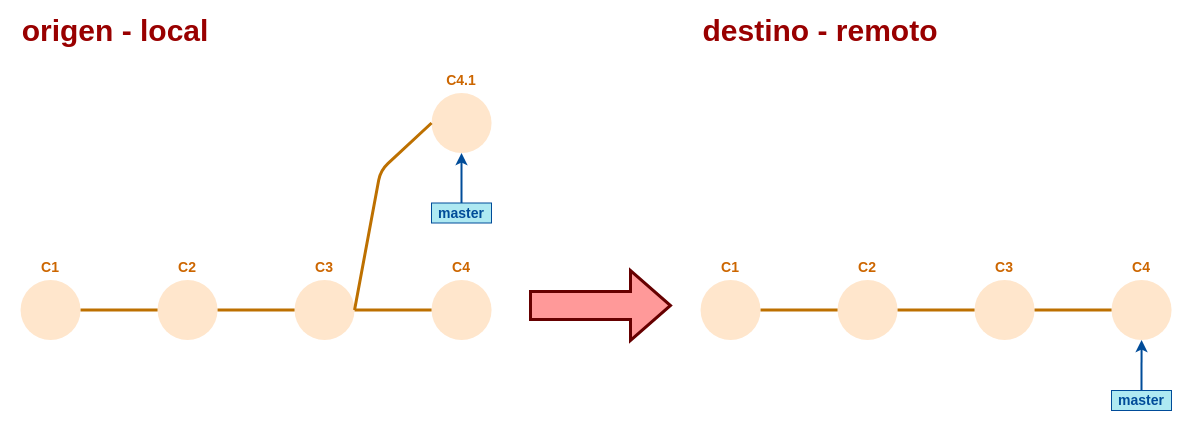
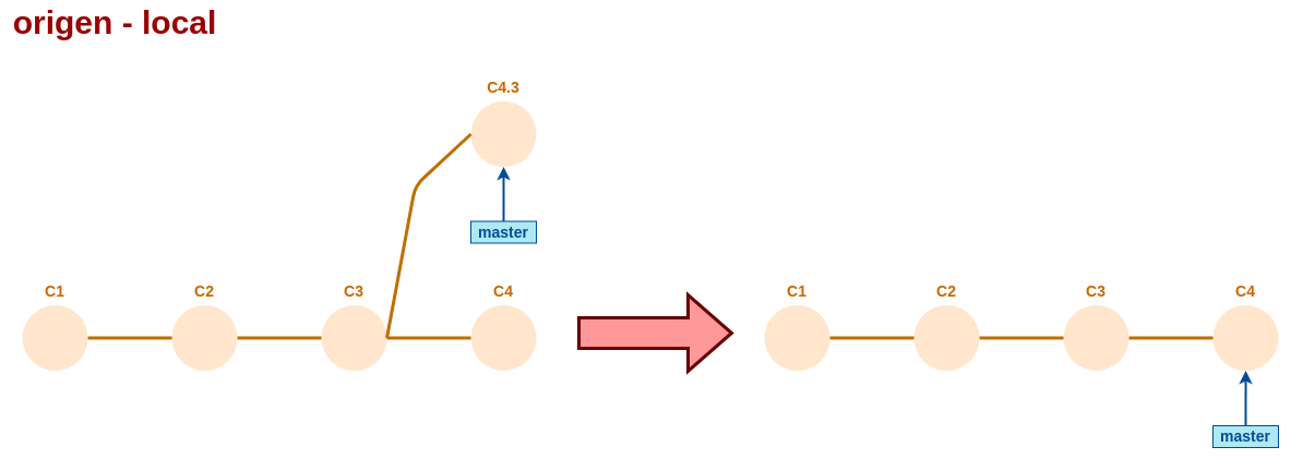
  <mxCell id="0" />
  <mxCell id="1" parent="0" />
  <mxCell id="2" value="" style="ellipse;whiteSpace=wrap;html=1;aspect=fixed;fillColor=#FFE6CC;strokeColor=none;" parent="1" vertex="1"><mxGeometry x="20.059" y="279.5" width="60" height="60" as="geometry" /></mxCell>
  <mxCell id="3" value="" style="ellipse;whiteSpace=wrap;html=1;aspect=fixed;fillColor=#FFE6CC;strokeColor=none;" parent="1" vertex="1"><mxGeometry x="157.059" y="279.5" width="60" height="60" as="geometry" /></mxCell>
  <mxCell id="4" value="" style="endArrow=none;html=1;entryX=1;entryY=0.5;entryDx=0;entryDy=0;exitX=0;exitY=0.5;exitDx=0;exitDy=0;endFill=0;fillColor=#f0a30a;strokeColor=#BD7000;strokeWidth=3;" parent="1" source="3" target="2" edge="1"><mxGeometry width="50" height="50" relative="1" as="geometry"><mxPoint x="20.059" y="429.5" as="sourcePoint" /><mxPoint x="70.059" y="379.5" as="targetPoint" /></mxGeometry></mxCell>
  <mxCell id="5" value="C1" style="text;html=1;strokeColor=none;fillColor=none;align=center;verticalAlign=middle;whiteSpace=wrap;rounded=0;fontStyle=1;fontSize=14;fontColor=#CC6600;" parent="1" vertex="1"><mxGeometry x="30.059" y="256.5" width="40" height="20" as="geometry" /></mxCell>
  <mxCell id="6" value="C2" style="text;html=1;strokeColor=none;fillColor=none;align=center;verticalAlign=middle;whiteSpace=wrap;rounded=0;fontStyle=1;fontSize=14;fontColor=#CC6600;" parent="1" vertex="1"><mxGeometry x="167.059" y="256.5" width="40" height="20" as="geometry" /></mxCell>
  <mxCell id="7" value="" style="ellipse;whiteSpace=wrap;html=1;aspect=fixed;fillColor=#FFE6CC;strokeColor=none;" parent="1" vertex="1"><mxGeometry x="294.059" y="279.5" width="60" height="60" as="geometry" /></mxCell>
  <mxCell id="8" value="" style="endArrow=none;html=1;entryX=1;entryY=0.5;entryDx=0;entryDy=0;exitX=0;exitY=0.5;exitDx=0;exitDy=0;endFill=0;fillColor=#f0a30a;strokeColor=#BD7000;strokeWidth=3;" parent="1" source="7" edge="1"><mxGeometry width="50" height="50" relative="1" as="geometry"><mxPoint x="157.059" y="429.5" as="sourcePoint" /><mxPoint x="217.059" y="309.5" as="targetPoint" /></mxGeometry></mxCell>
  <mxCell id="9" value="C3" style="text;html=1;strokeColor=none;fillColor=none;align=center;verticalAlign=middle;whiteSpace=wrap;rounded=0;fontStyle=1;fontSize=14;fontColor=#CC6600;" parent="1" vertex="1"><mxGeometry x="304.059" y="256.5" width="40" height="20" as="geometry" /></mxCell>
  <mxCell id="10" value="" style="ellipse;whiteSpace=wrap;html=1;aspect=fixed;fillColor=#FFE6CC;strokeColor=none;" parent="1" vertex="1"><mxGeometry x="431.059" y="279.5" width="60" height="60" as="geometry" /></mxCell>
  <mxCell id="11" value="" style="endArrow=none;html=1;entryX=1;entryY=0.5;entryDx=0;entryDy=0;exitX=0;exitY=0.5;exitDx=0;exitDy=0;endFill=0;fillColor=#f0a30a;strokeColor=#BD7000;strokeWidth=3;" parent="1" source="10" edge="1"><mxGeometry width="50" height="50" relative="1" as="geometry"><mxPoint x="294.059" y="429.5" as="sourcePoint" /><mxPoint x="354.059" y="309.5" as="targetPoint" /></mxGeometry></mxCell>
  <mxCell id="12" value="C4" style="text;html=1;strokeColor=none;fillColor=none;align=center;verticalAlign=middle;whiteSpace=wrap;rounded=0;fontStyle=1;fontSize=14;fontColor=#CC6600;" parent="1" vertex="1"><mxGeometry x="441.059" y="256.5" width="40" height="20" as="geometry" /></mxCell>
  <mxCell id="13" value="master" style="text;html=1;strokeColor=#004C99;fillColor=#AEE9F2;align=center;verticalAlign=middle;whiteSpace=wrap;rounded=0;fontStyle=1;fontSize=14;fontColor=#004C99;" parent="1" vertex="1"><mxGeometry x="431" y="202.5" width="60" height="20" as="geometry" /></mxCell>
  <mxCell id="14" value="" style="endArrow=classic;html=1;strokeColor=#004C99;fillColor=#FFB366;fontColor=#07733D;exitX=0.5;exitY=0;exitDx=0;exitDy=0;entryX=0.5;entryY=1;entryDx=0;entryDy=0;strokeWidth=2;" parent="1" source="13" edge="1"><mxGeometry width="50" height="50" relative="1" as="geometry"><mxPoint x="471" y="42.5" as="sourcePoint" /><mxPoint x="461" y="152.5" as="targetPoint" /></mxGeometry></mxCell>
  <mxCell id="15" value="" style="ellipse;whiteSpace=wrap;html=1;aspect=fixed;fillColor=#FFE6CC;strokeColor=none;" parent="1" vertex="1"><mxGeometry x="431.059" y="92.5" width="60" height="60" as="geometry" /></mxCell>
- <mxCell id="16" value="C4.1" style="text;html=1;strokeColor=none;fillColor=none;align=center;verticalAlign=middle;whiteSpace=wrap;rounded=0;fontStyle=1;fontSize=14;fontColor=#CC6600;" parent="1" vertex="1"><mxGeometry x="441.059" y="69.5" width="40" height="20" as="geometry" /></mxCell>
+ <mxCell id="16" value="C4.3" style="text;html=1;strokeColor=none;fillColor=none;align=center;verticalAlign=middle;whiteSpace=wrap;rounded=0;fontStyle=1;fontSize=14;fontColor=#CC6600;" parent="1" vertex="1"><mxGeometry x="441.059" y="69.5" width="40" height="20" as="geometry" /></mxCell>
  <mxCell id="17" value="" style="endArrow=none;html=1;entryX=1;entryY=0.5;entryDx=0;entryDy=0;exitX=0;exitY=0.5;exitDx=0;exitDy=0;endFill=0;fillColor=#f0a30a;strokeColor=#BD7000;strokeWidth=3;" parent="1" source="15" target="7" edge="1"><mxGeometry width="50" height="50" relative="1" as="geometry"><mxPoint x="441.059" y="319.5" as="sourcePoint" /><mxPoint x="364.059" y="319.5" as="targetPoint" /><Array as="points"><mxPoint x="380" y="170" /></Array></mxGeometry></mxCell>
- <mxCell id="18" value="origen - local" style="text;html=1;strokeColor=none;fillColor=none;align=center;verticalAlign=middle;whiteSpace=wrap;rounded=0;fontSize=30;fontStyle=1;fontColor=#990000;" vertex="1" parent="1"><mxGeometry x="20" y="20" width="190" height="20" as="geometry" /></mxCell>
+ <mxCell id="18" value="origen - local" style="text;html=1;strokeColor=none;fillColor=none;align=center;verticalAlign=middle;whiteSpace=wrap;rounded=0;fontSize=30;fontStyle=1;fontColor=#990000;" vertex="1" parent="1"><mxGeometry x="10" y="10" width="190" height="20" as="geometry" /></mxCell>
  <mxCell id="19" value="" style="ellipse;whiteSpace=wrap;html=1;aspect=fixed;fillColor=#FFE6CC;strokeColor=none;" vertex="1" parent="1"><mxGeometry x="700.059" y="279.5" width="60" height="60" as="geometry" /></mxCell>
  <mxCell id="20" value="" style="ellipse;whiteSpace=wrap;html=1;aspect=fixed;fillColor=#FFE6CC;strokeColor=none;" vertex="1" parent="1"><mxGeometry x="837.059" y="279.5" width="60" height="60" as="geometry" /></mxCell>
  <mxCell id="21" value="" style="endArrow=none;html=1;entryX=1;entryY=0.5;entryDx=0;entryDy=0;exitX=0;exitY=0.5;exitDx=0;exitDy=0;endFill=0;fillColor=#f0a30a;strokeColor=#BD7000;strokeWidth=3;" edge="1" parent="1" source="20" target="19"><mxGeometry width="50" height="50" relative="1" as="geometry"><mxPoint x="700.059" y="429.5" as="sourcePoint" /><mxPoint x="750.059" y="379.5" as="targetPoint" /></mxGeometry></mxCell>
  <mxCell id="22" value="C1" style="text;html=1;strokeColor=none;fillColor=none;align=center;verticalAlign=middle;whiteSpace=wrap;rounded=0;fontStyle=1;fontSize=14;fontColor=#CC6600;" vertex="1" parent="1"><mxGeometry x="710.059" y="256.5" width="40" height="20" as="geometry" /></mxCell>
  <mxCell id="23" value="C2" style="text;html=1;strokeColor=none;fillColor=none;align=center;verticalAlign=middle;whiteSpace=wrap;rounded=0;fontStyle=1;fontSize=14;fontColor=#CC6600;" vertex="1" parent="1"><mxGeometry x="847.059" y="256.5" width="40" height="20" as="geometry" /></mxCell>
  <mxCell id="24" value="" style="ellipse;whiteSpace=wrap;html=1;aspect=fixed;fillColor=#FFE6CC;strokeColor=none;" vertex="1" parent="1"><mxGeometry x="974.059" y="279.5" width="60" height="60" as="geometry" /></mxCell>
  <mxCell id="25" value="" style="endArrow=none;html=1;entryX=1;entryY=0.5;entryDx=0;entryDy=0;exitX=0;exitY=0.5;exitDx=0;exitDy=0;endFill=0;fillColor=#f0a30a;strokeColor=#BD7000;strokeWidth=3;" edge="1" parent="1" source="24"><mxGeometry width="50" height="50" relative="1" as="geometry"><mxPoint x="837.059" y="429.5" as="sourcePoint" /><mxPoint x="897.059" y="309.5" as="targetPoint" /></mxGeometry></mxCell>
  <mxCell id="26" value="C3" style="text;html=1;strokeColor=none;fillColor=none;align=center;verticalAlign=middle;whiteSpace=wrap;rounded=0;fontStyle=1;fontSize=14;fontColor=#CC6600;" vertex="1" parent="1"><mxGeometry x="984.059" y="256.5" width="40" height="20" as="geometry" /></mxCell>
- <mxCell id="27" value="destino - remoto" style="text;html=1;strokeColor=none;fillColor=none;align=center;verticalAlign=middle;whiteSpace=wrap;rounded=0;fontSize=30;fontStyle=1;fontColor=#990000;" vertex="1" parent="1"><mxGeometry x="700" y="20" width="240" height="20" as="geometry" /></mxCell>
  <mxCell id="28" value="master" style="text;html=1;strokeColor=#004C99;fillColor=#AEE9F2;align=center;verticalAlign=middle;whiteSpace=wrap;rounded=0;fontStyle=1;fontSize=14;fontColor=#004C99;" vertex="1" parent="1"><mxGeometry x="1111" y="390" width="60" height="20" as="geometry" /></mxCell>
  <mxCell id="29" value="" style="endArrow=classic;html=1;strokeColor=#004C99;fillColor=#FFB366;fontColor=#07733D;exitX=0.5;exitY=0;exitDx=0;exitDy=0;strokeWidth=2;entryX=0.5;entryY=1;entryDx=0;entryDy=0;" edge="1" parent="1" source="28" target="31"><mxGeometry width="50" height="50" relative="1" as="geometry"><mxPoint x="1151" y="232.5" as="sourcePoint" /><mxPoint x="1141" y="343" as="targetPoint" /></mxGeometry></mxCell>
  <mxCell id="30" value="" style="html=1;shadow=0;dashed=0;align=center;verticalAlign=middle;shape=mxgraph.arrows2.arrow;dy=0.6;dx=40;notch=0;fontSize=30;fontColor=#990000;strokeWidth=3;strokeColor=#660000;fillColor=#FF9999;" vertex="1" parent="1"><mxGeometry x="530" y="270" width="140" height="70" as="geometry" /></mxCell>
  <mxCell id="31" value="" style="ellipse;whiteSpace=wrap;html=1;aspect=fixed;fillColor=#FFE6CC;strokeColor=none;" vertex="1" parent="1"><mxGeometry x="1111.059" y="279.5" width="60" height="60" as="geometry" /></mxCell>
  <mxCell id="32" value="" style="endArrow=none;html=1;entryX=1;entryY=0.5;entryDx=0;entryDy=0;exitX=0;exitY=0.5;exitDx=0;exitDy=0;endFill=0;fillColor=#f0a30a;strokeColor=#BD7000;strokeWidth=3;" edge="1" parent="1" source="31" target="24"><mxGeometry width="50" height="50" relative="1" as="geometry"><mxPoint x="974.059" y="429.5" as="sourcePoint" /><mxPoint x="1034.059" y="309.5" as="targetPoint" /></mxGeometry></mxCell>
  <mxCell id="33" value="C4" style="text;html=1;strokeColor=none;fillColor=none;align=center;verticalAlign=middle;whiteSpace=wrap;rounded=0;fontStyle=1;fontSize=14;fontColor=#CC6600;" vertex="1" parent="1"><mxGeometry x="1121.059" y="256.5" width="40" height="20" as="geometry" /></mxCell>
